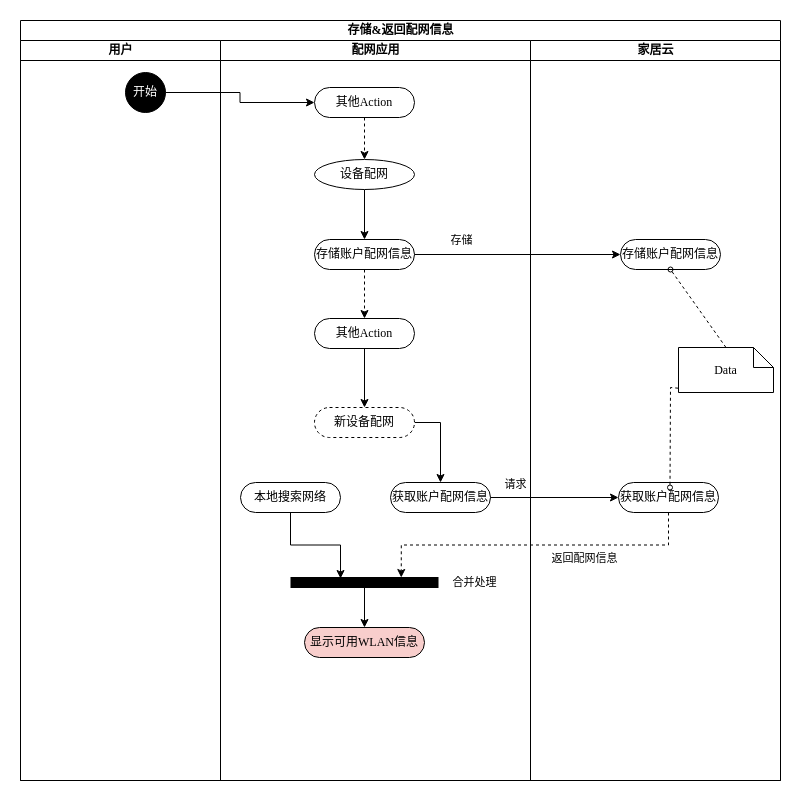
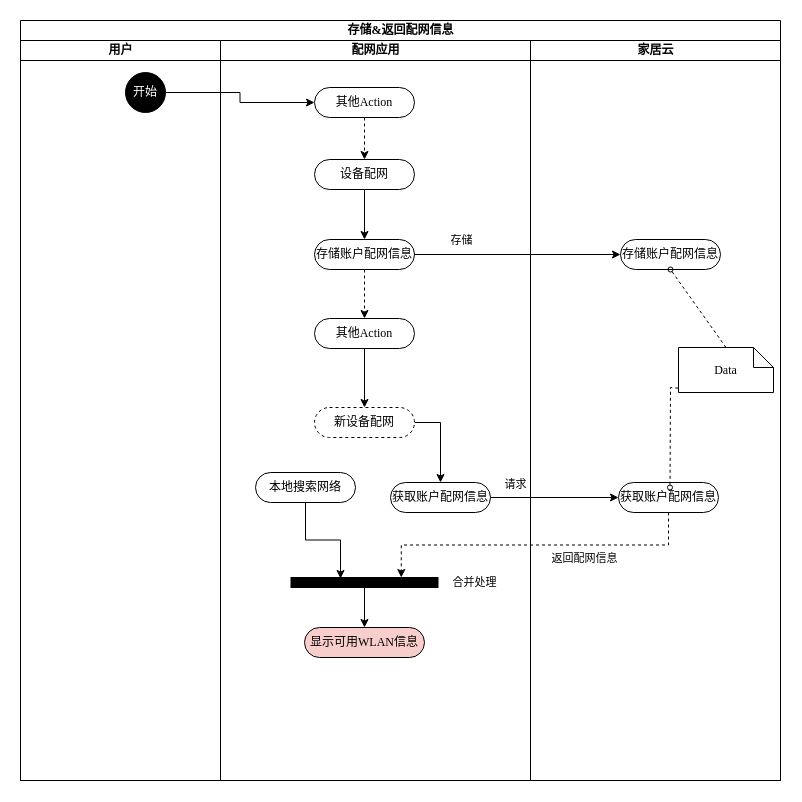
  <mxCell id="0" />
  <mxCell id="1" parent="0" />
  <mxCell id="2" value="存储&amp;amp;返回配网信息" style="swimlane;html=1;childLayout=stackLayout;startSize=20;rounded=0;shadow=0;comic=0;labelBackgroundColor=none;strokeWidth=1;fontFamily=Verdana;fontSize=12;align=center;" vertex="1" parent="1"><mxGeometry x="20" y="20" width="760" height="760" as="geometry" /></mxCell>
  <mxCell id="3" value="用户" style="swimlane;html=1;startSize=20;" vertex="1" parent="2"><mxGeometry y="20" width="200" height="740" as="geometry" /></mxCell>
  <mxCell id="4" value="&lt;font color=&quot;#ffffff&quot;&gt;开始&lt;/font&gt;" style="ellipse;whiteSpace=wrap;html=1;rounded=0;shadow=0;comic=0;labelBackgroundColor=none;strokeWidth=1;fillColor=#000000;fontFamily=Verdana;fontSize=12;align=center;" vertex="1" parent="3"><mxGeometry x="105" y="32" width="40" height="40" as="geometry" /></mxCell>
  <mxCell id="5" value="配网应用" style="swimlane;html=1;startSize=20;" vertex="1" parent="2"><mxGeometry x="200" y="20" width="310" height="740" as="geometry" /></mxCell>
  <mxCell id="6" style="edgeStyle=orthogonalEdgeStyle;rounded=0;orthogonalLoop=1;jettySize=auto;html=1;exitX=0.5;exitY=1;exitDx=0;exitDy=0;dashed=1;" edge="1" parent="5" source="7" target="13"><mxGeometry relative="1" as="geometry" /></mxCell>
  <mxCell id="7" value="存储账户配网信息" style="rounded=1;whiteSpace=wrap;html=1;shadow=0;comic=0;labelBackgroundColor=none;strokeWidth=1;fontFamily=Verdana;fontSize=12;align=center;arcSize=50;" vertex="1" parent="5"><mxGeometry x="94" y="199" width="100" height="30" as="geometry" /></mxCell>
  <mxCell id="8" style="edgeStyle=orthogonalEdgeStyle;rounded=0;orthogonalLoop=1;jettySize=auto;html=1;exitX=0.5;exitY=1;exitDx=0;exitDy=0;entryX=0.5;entryY=0;entryDx=0;entryDy=0;" edge="1" parent="5" source="9" target="7"><mxGeometry relative="1" as="geometry" /></mxCell>
- <mxCell id="9" value="设备配网" style="ellipse;whiteSpace=wrap;html=1;shadow=0;comic=0;labelBackgroundColor=none;strokeWidth=1;fontFamily=Verdana;fontSize=12;align=center;arcSize=50;" vertex="1" parent="5"><mxGeometry x="94" y="119" width="100" height="30" as="geometry" /></mxCell>
+ <mxCell id="9" value="设备配网" style="rounded=1;whiteSpace=wrap;html=1;shadow=0;comic=0;labelBackgroundColor=none;strokeWidth=1;fontFamily=Verdana;fontSize=12;align=center;arcSize=50;" vertex="1" parent="5"><mxGeometry x="94" y="119" width="100" height="30" as="geometry" /></mxCell>
  <mxCell id="10" style="edgeStyle=orthogonalEdgeStyle;rounded=0;orthogonalLoop=1;jettySize=auto;html=1;exitX=0.5;exitY=1;exitDx=0;exitDy=0;entryX=0.5;entryY=0;entryDx=0;entryDy=0;dashed=1;" edge="1" parent="5" source="11" target="9"><mxGeometry relative="1" as="geometry" /></mxCell>
  <mxCell id="11" value="其他Action" style="rounded=1;whiteSpace=wrap;html=1;shadow=0;comic=0;labelBackgroundColor=none;strokeWidth=1;fontFamily=Verdana;fontSize=12;align=center;arcSize=50;" vertex="1" parent="5"><mxGeometry x="94" y="47" width="100" height="30" as="geometry" /></mxCell>
  <mxCell id="12" style="edgeStyle=orthogonalEdgeStyle;rounded=0;orthogonalLoop=1;jettySize=auto;html=1;exitX=0.5;exitY=1;exitDx=0;exitDy=0;entryX=0.5;entryY=0;entryDx=0;entryDy=0;" edge="1" parent="5" source="13" target="17"><mxGeometry relative="1" as="geometry" /></mxCell>
  <mxCell id="13" value="其他Action" style="rounded=1;whiteSpace=wrap;html=1;shadow=0;comic=0;labelBackgroundColor=none;strokeWidth=1;fontFamily=Verdana;fontSize=12;align=center;arcSize=50;" vertex="1" parent="5"><mxGeometry x="94" y="278" width="100" height="30" as="geometry" /></mxCell>
  <mxCell id="14" style="edgeStyle=orthogonalEdgeStyle;rounded=0;orthogonalLoop=1;jettySize=auto;html=1;exitX=0.5;exitY=1;exitDx=0;exitDy=0;entryX=0.337;entryY=0.1;entryDx=0;entryDy=0;entryPerimeter=0;" edge="1" parent="5" source="15" target="19"><mxGeometry relative="1" as="geometry" /></mxCell>
- <mxCell id="15" value="本地搜索网络" style="rounded=1;whiteSpace=wrap;html=1;shadow=0;comic=0;labelBackgroundColor=none;strokeWidth=1;fontFamily=Verdana;fontSize=12;align=center;arcSize=50;" vertex="1" parent="5"><mxGeometry x="20" y="442" width="100" height="30" as="geometry" /></mxCell>
+ <mxCell id="15" value="本地搜索网络" style="rounded=1;whiteSpace=wrap;html=1;shadow=0;comic=0;labelBackgroundColor=none;strokeWidth=1;fontFamily=Verdana;fontSize=12;align=center;arcSize=50;" vertex="1" parent="5"><mxGeometry x="35" y="432" width="100" height="30" as="geometry" /></mxCell>
  <mxCell id="16" style="edgeStyle=orthogonalEdgeStyle;rounded=0;orthogonalLoop=1;jettySize=auto;html=1;exitX=1;exitY=0.5;exitDx=0;exitDy=0;entryX=0.5;entryY=0;entryDx=0;entryDy=0;" edge="1" parent="5" source="17" target="21"><mxGeometry relative="1" as="geometry" /></mxCell>
  <mxCell id="17" value="新设备配网" style="rounded=1;whiteSpace=wrap;html=1;shadow=0;comic=0;labelBackgroundColor=none;strokeWidth=1;fontFamily=Verdana;fontSize=12;align=center;arcSize=50;dashed=1;" vertex="1" parent="5"><mxGeometry x="94" y="367" width="100" height="30" as="geometry" /></mxCell>
  <mxCell id="18" style="edgeStyle=orthogonalEdgeStyle;rounded=0;orthogonalLoop=1;jettySize=auto;html=1;exitX=0.5;exitY=1;exitDx=0;exitDy=0;" edge="1" parent="5" source="19" target="20"><mxGeometry relative="1" as="geometry" /></mxCell>
  <mxCell id="19" value="" style="whiteSpace=wrap;html=1;rounded=0;shadow=0;comic=0;labelBackgroundColor=none;strokeWidth=1;fillColor=#000000;fontFamily=Verdana;fontSize=12;align=center;rotation=0;" vertex="1" parent="5"><mxGeometry x="70.5" y="537" width="147" height="10" as="geometry" /></mxCell>
  <mxCell id="20" value="显示可用WLAN信息" style="rounded=1;whiteSpace=wrap;html=1;shadow=0;comic=0;labelBackgroundColor=none;strokeWidth=1;fontFamily=Verdana;fontSize=12;align=center;arcSize=50;fillColor=#f8cecc;" vertex="1" parent="5"><mxGeometry x="84" y="587" width="120" height="30" as="geometry" /></mxCell>
  <mxCell id="21" value="获取账户配网信息" style="rounded=1;whiteSpace=wrap;html=1;shadow=0;comic=0;labelBackgroundColor=none;strokeWidth=1;fontFamily=Verdana;fontSize=12;align=center;arcSize=50;" vertex="1" parent="5"><mxGeometry x="170" y="442" width="100" height="30" as="geometry" /></mxCell>
  <mxCell id="22" value="合并处理" style="edgeLabel;html=1;align=center;verticalAlign=middle;resizable=0;points=[];" vertex="1" connectable="0" parent="5"><mxGeometry x="260" y="539" as="geometry"><mxPoint x="-7" y="2" as="offset" /></mxGeometry></mxCell>
  <mxCell id="23" value="请求" style="edgeLabel;html=1;align=center;verticalAlign=middle;resizable=0;points=[];" vertex="1" connectable="0" parent="5"><mxGeometry x="310" y="437" as="geometry"><mxPoint x="-16" y="6" as="offset" /></mxGeometry></mxCell>
  <mxCell id="24" value="家居云" style="swimlane;html=1;startSize=20;" vertex="1" parent="2"><mxGeometry x="510" y="20" width="250" height="740" as="geometry" /></mxCell>
  <mxCell id="25" value="获取账户配网信息" style="rounded=1;whiteSpace=wrap;html=1;shadow=0;comic=0;labelBackgroundColor=none;strokeWidth=1;fontFamily=Verdana;fontSize=12;align=center;arcSize=50;" vertex="1" parent="24"><mxGeometry x="88" y="442" width="100" height="30" as="geometry" /></mxCell>
  <mxCell id="26" style="edgeStyle=none;rounded=0;html=1;dashed=1;labelBackgroundColor=none;startArrow=none;startFill=0;startSize=5;endArrow=oval;endFill=0;endSize=5;jettySize=auto;orthogonalLoop=1;strokeWidth=1;fontFamily=Verdana;fontSize=12;exitX=0.5;exitY=1;exitDx=0;exitDy=0;exitPerimeter=0;" edge="1" parent="24" source="28"><mxGeometry relative="1" as="geometry"><mxPoint x="140" y="525" as="sourcePoint" /><mxPoint x="139.5" y="447" as="targetPoint" /><Array as="points"><mxPoint x="140" y="347" /></Array></mxGeometry></mxCell>
  <mxCell id="27" value="存储账户配网信息" style="rounded=1;whiteSpace=wrap;html=1;shadow=0;comic=0;labelBackgroundColor=none;strokeWidth=1;fontFamily=Verdana;fontSize=12;align=center;arcSize=50;" vertex="1" parent="24"><mxGeometry x="90" y="199" width="100" height="30" as="geometry" /></mxCell>
  <mxCell id="28" value="Data" style="shape=note;whiteSpace=wrap;html=1;rounded=0;shadow=0;comic=0;labelBackgroundColor=none;strokeWidth=1;fontFamily=Verdana;fontSize=12;align=center;size=20;" vertex="1" parent="24"><mxGeometry x="148" y="307" width="95" height="45" as="geometry" /></mxCell>
  <mxCell id="29" style="edgeStyle=none;rounded=0;html=1;dashed=1;labelBackgroundColor=none;startArrow=none;startFill=0;startSize=5;endArrow=oval;endFill=0;endSize=5;jettySize=auto;orthogonalLoop=1;strokeWidth=1;fontFamily=Verdana;fontSize=12;exitX=0.5;exitY=0;exitDx=0;exitDy=0;exitPerimeter=0;" edge="1" parent="24" source="28"><mxGeometry relative="1" as="geometry"><mxPoint x="171.0" y="204" as="sourcePoint" /><mxPoint x="140.0" y="229" as="targetPoint" /></mxGeometry></mxCell>
  <mxCell id="30" style="edgeStyle=orthogonalEdgeStyle;rounded=0;orthogonalLoop=1;jettySize=auto;html=1;exitX=1;exitY=0.5;exitDx=0;exitDy=0;entryX=0;entryY=0.5;entryDx=0;entryDy=0;" edge="1" parent="2" source="7" target="27"><mxGeometry relative="1" as="geometry" /></mxCell>
  <mxCell id="31" value="存储" style="edgeLabel;html=1;align=center;verticalAlign=middle;resizable=0;points=[];" vertex="1" connectable="0" parent="30"><mxGeometry x="-0.233" y="2" relative="1" as="geometry"><mxPoint x="-33" y="-13" as="offset" /></mxGeometry></mxCell>
  <mxCell id="32" style="edgeStyle=orthogonalEdgeStyle;rounded=0;orthogonalLoop=1;jettySize=auto;html=1;exitX=1;exitY=0.5;exitDx=0;exitDy=0;entryX=0;entryY=0.5;entryDx=0;entryDy=0;" edge="1" parent="2" source="4" target="11"><mxGeometry relative="1" as="geometry" /></mxCell>
  <mxCell id="33" style="edgeStyle=orthogonalEdgeStyle;rounded=0;orthogonalLoop=1;jettySize=auto;html=1;exitX=1;exitY=0.5;exitDx=0;exitDy=0;entryX=0;entryY=0.5;entryDx=0;entryDy=0;" edge="1" parent="2" source="21" target="25"><mxGeometry relative="1" as="geometry" /></mxCell>
  <mxCell id="34" style="edgeStyle=orthogonalEdgeStyle;rounded=0;orthogonalLoop=1;jettySize=auto;html=1;exitX=0.5;exitY=1;exitDx=0;exitDy=0;entryX=0.75;entryY=0;entryDx=0;entryDy=0;dashed=1;" edge="1" parent="2" source="25" target="19"><mxGeometry relative="1" as="geometry" /></mxCell>
  <mxCell id="35" value="返回配网信息" style="edgeLabel;html=1;align=center;verticalAlign=middle;resizable=0;points=[];" vertex="1" connectable="0" parent="34"><mxGeometry x="-0.293" y="-1" relative="1" as="geometry"><mxPoint y="13.5" as="offset" /></mxGeometry></mxCell>
